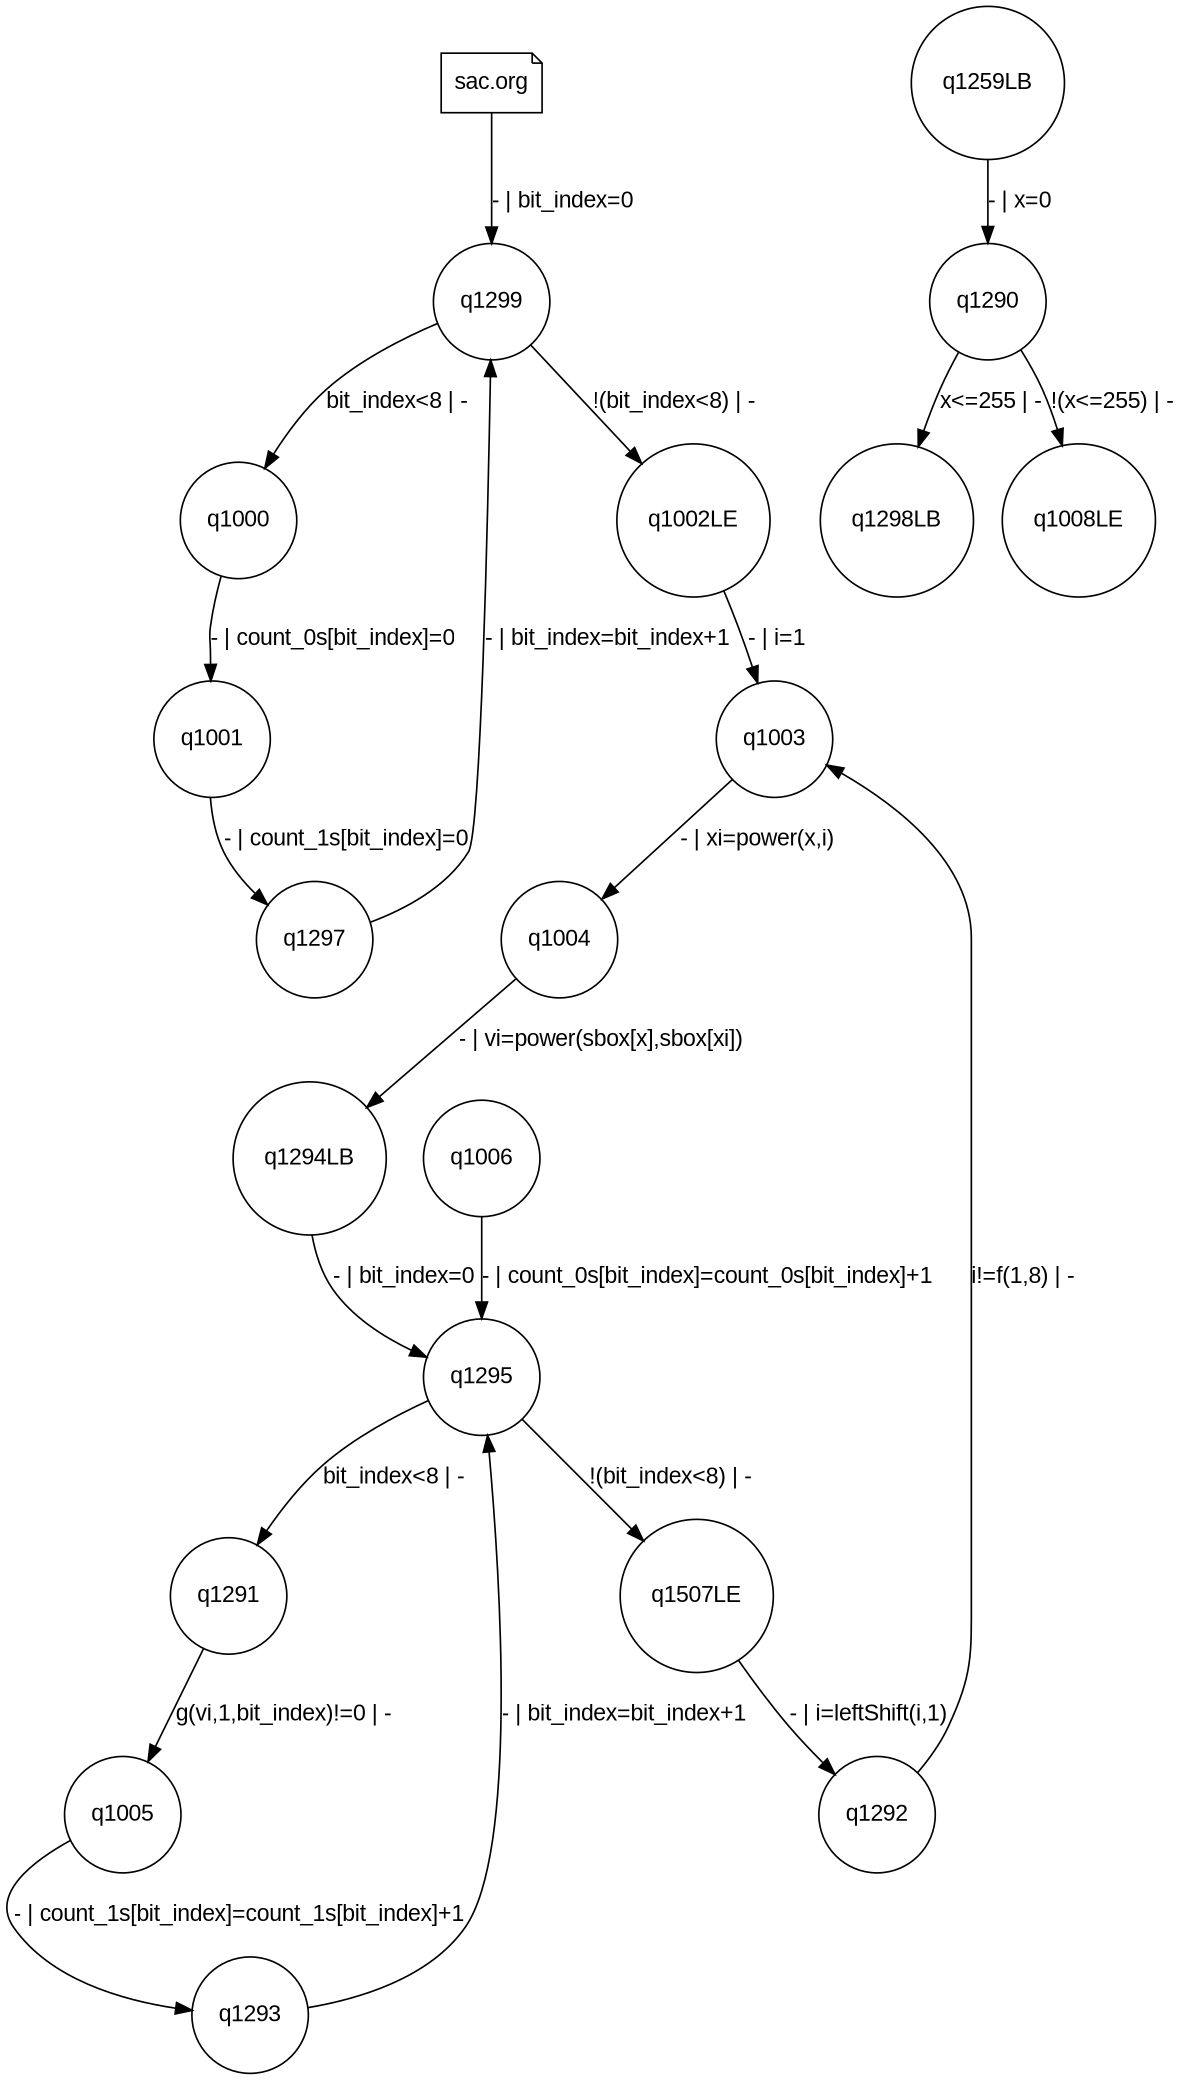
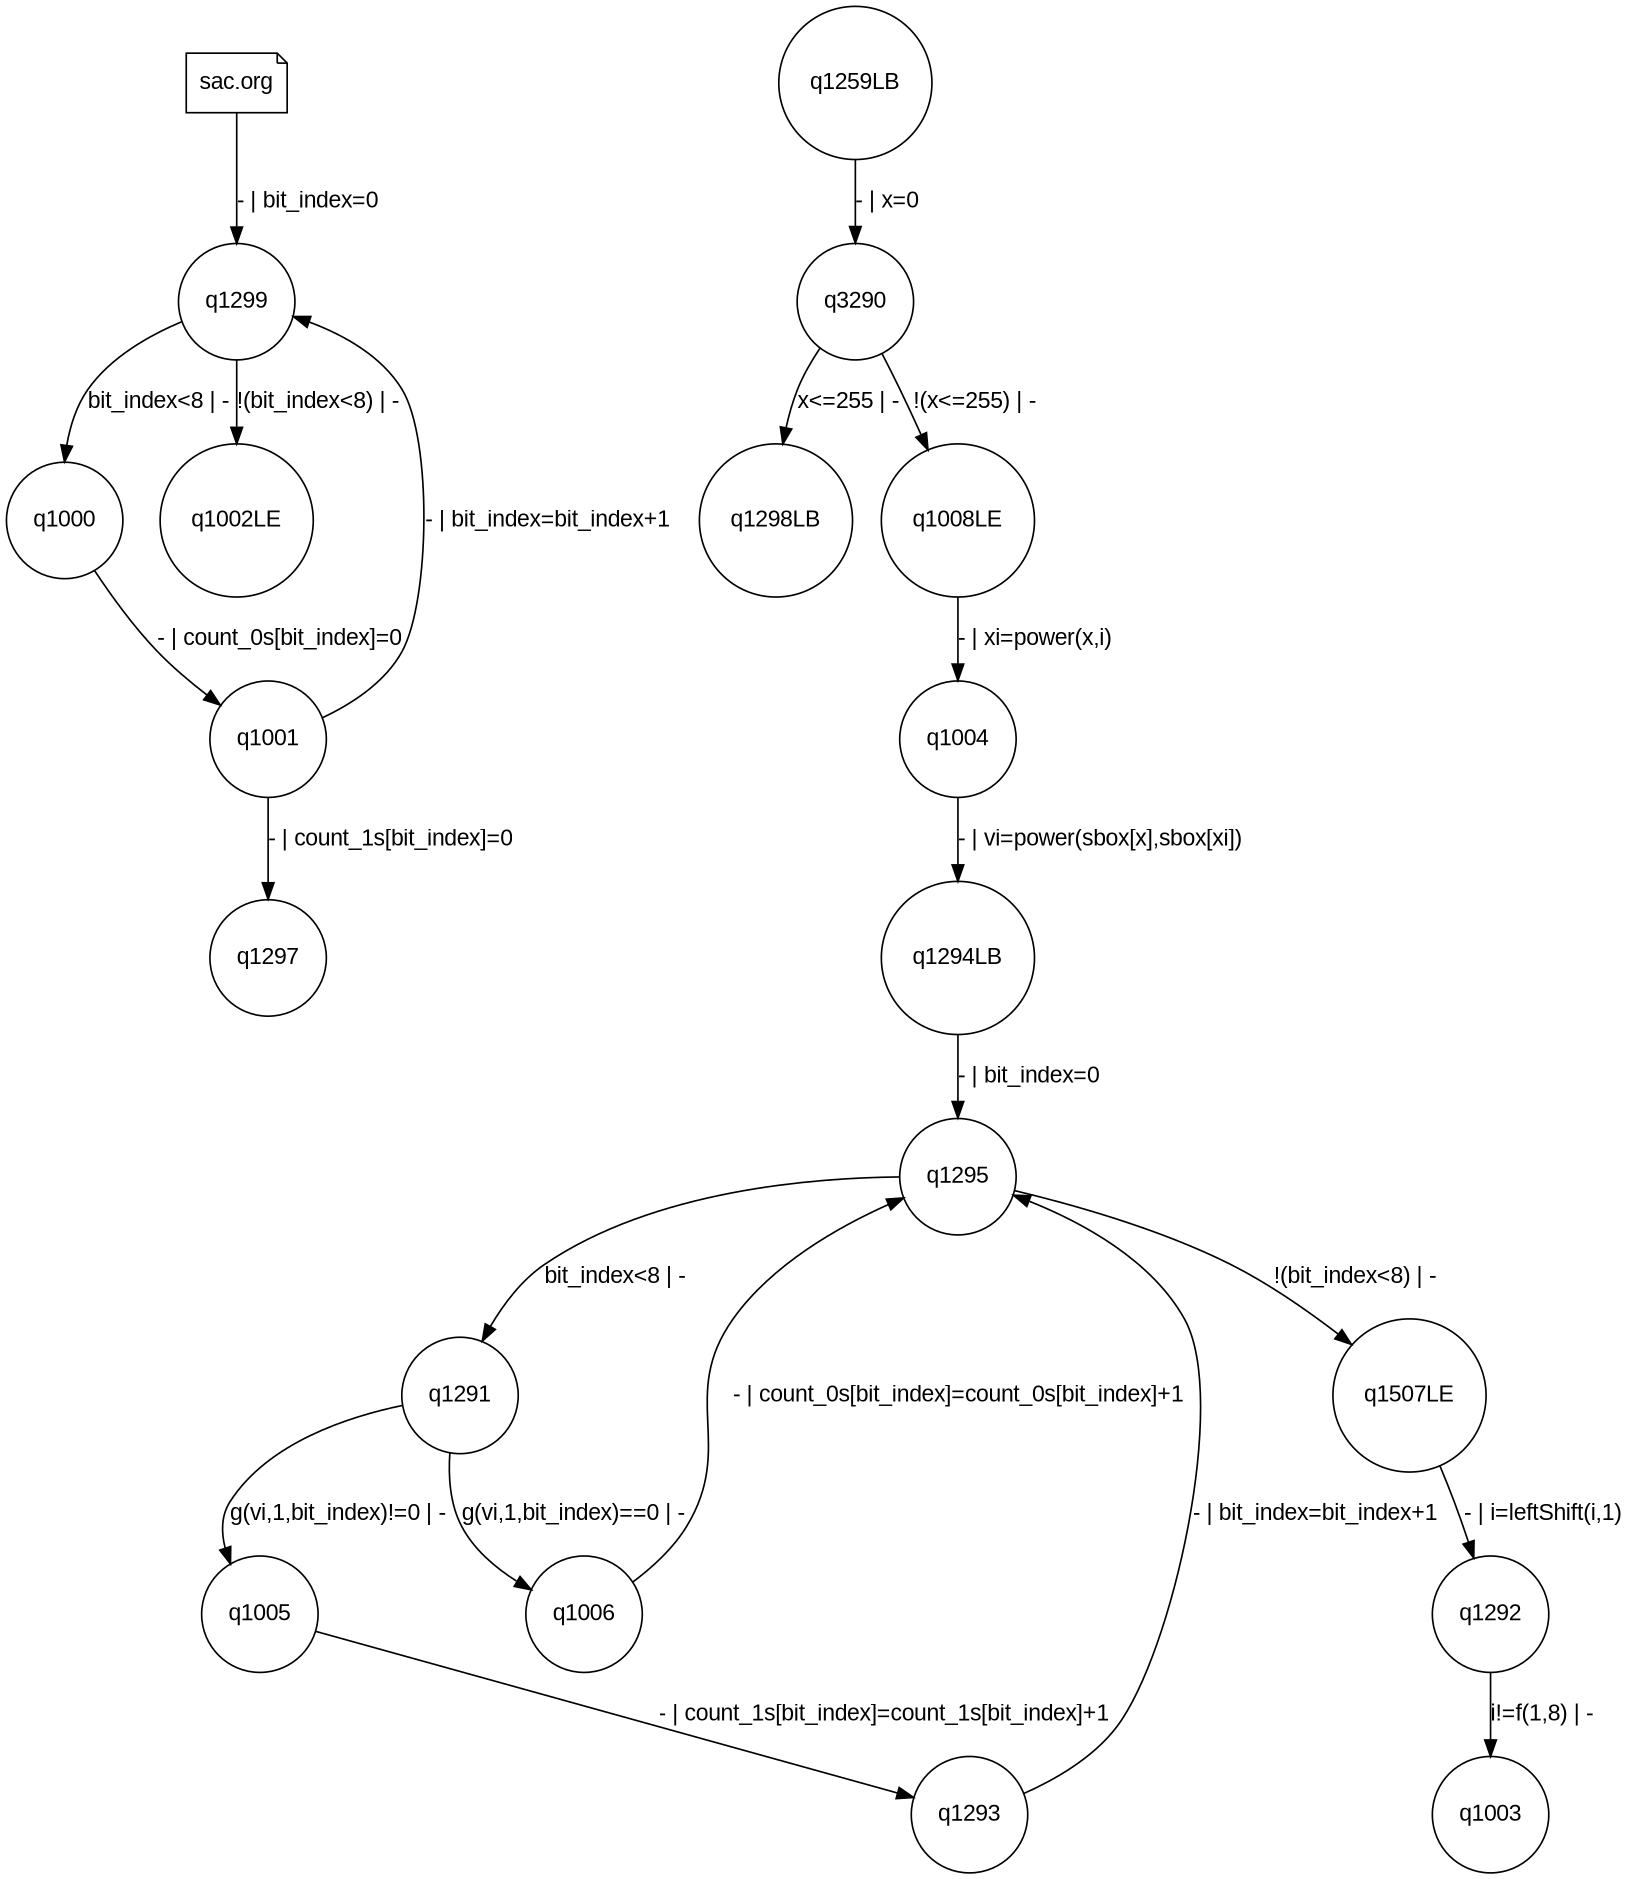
  digraph {
    fontname="Liberation Sans"
    node [fontname="Liberation Sans" shape=circle]
    edge [fontname="Liberation Sans"]
    "sac.org" [shape=note]
    q1299
    n3 [label=q1259LB]
-   q1290
+   q1290 [label=q3290]
    q1298LB
    q1008LE
    q1000
    q1002LE
    q1001
    q1003
    q1297
    q1004
    q1294LB
    q1295
    n15 [label=q1291]
    n16 [label=q1507LE]
    q1005
    q1006
    q1292
    q1293
    "sac.org" -> q1299 [label="- | bit_index=0"]
    q1299 -> q1000 [label="bit_index<8 | -"]
    q1299 -> q1002LE [label="!(bit_index<8) | -"]
    n3 -> q1290 [label="- | x=0"]
    q1290 -> q1298LB [label="x<=255 | -"]
    q1290 -> q1008LE [label="!(x<=255) | -"]
    q1000 -> q1001 [label="- | count_0s[bit_index]=0"]
-   q1002LE -> q1003 [label="- | i=1"]
    q1001 -> q1297 [label="- | count_1s[bit_index]=0"]
-   q1003 -> q1004 [label="- | xi=power(x,i)"]
-   q1297 -> q1299 [label="- | bit_index=bit_index+1"]
+   q1008LE -> q1004 [label="- | xi=power(x,i)"]
+   q1001 -> q1299 [label="- | bit_index=bit_index+1"]
    q1004 -> q1294LB [label="- | vi=power(sbox[x],sbox[xi])"]
    q1294LB -> q1295 [label="- | bit_index=0"]
    q1295 -> n15 [label="bit_index<8 | -"]
    q1295 -> n16 [label="!(bit_index<8) | -"]
    n15 -> q1005 [label="g(vi,1,bit_index)!=0 | -"]
+   n15 -> q1006 [label="g(vi,1,bit_index)==0 | -"]
    n16 -> q1292 [label="- | i=leftShift(i,1)"]
    q1005 -> q1293 [label="- | count_1s[bit_index]=count_1s[bit_index]+1"]
    q1006 -> q1295 [label="- | count_0s[bit_index]=count_0s[bit_index]+1"]
    q1292 -> q1003 [label="i!=f(1,8) | -"]
    q1293 -> q1295 [label="- | bit_index=bit_index+1"]
  }
